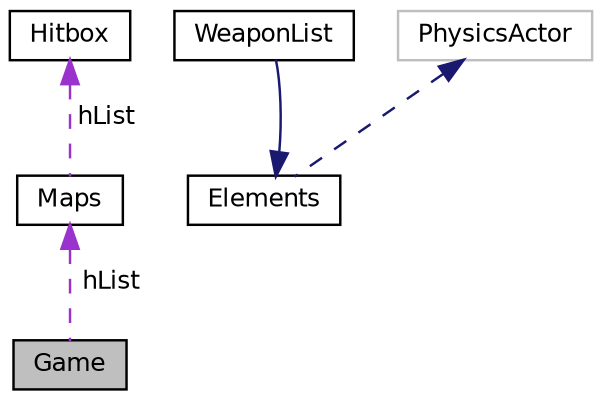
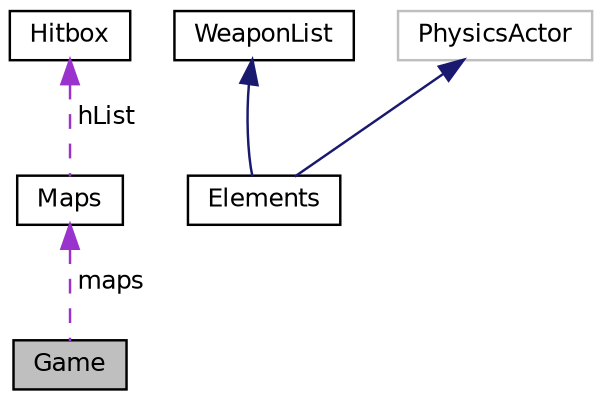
  digraph {
    node [color=black fillcolor=white fontname=Helvetica fontsize=10 shape=record style=filled]
    edge [color=midnightblue dir=back fontname=Helvetica fontsize=10 labelfontname=Helvetica labelfontsize=10 style=solid]
    n1 [fillcolor=grey75 fontcolor=black height=0.2 label=Game width=0.4]
    n2 [height=0.2 label=WeaponList width=0.4]
    n3 [height=0.2 label=Elements width=0.4]
    n4 [color=grey75 height=0.2 label=PhysicsActor width=0.4]
    n5 [height=0.2 label=Maps width=0.4]
    n6 [height=0.2 label=Hitbox width=0.4]
-   n3 -> n2
-   n4 -> n3 [style=dashed]
-   n5 -> n1 [color=darkorchid3 label=" hList" style=dashed]
+   n2 -> n3
+   n4 -> n3
+   n5 -> n1 [color=darkorchid3 label=" maps" style=dashed]
    n6 -> n5 [color=darkorchid3 label=" hList" style=dashed]
  }
